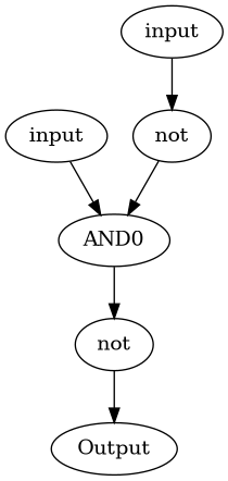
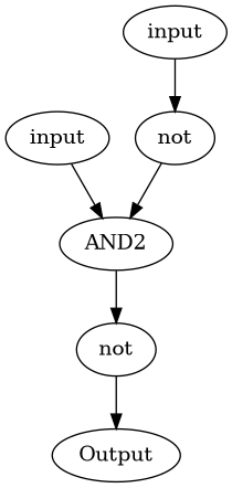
  digraph {
    n1 [label=input]
-   n2 [label=AND0]
+   n2 [label=AND2]
    n3 [label=input]
    n4 [label=not]
    n5 [label=not]
    n6 [label=Output]
    n1 -> n2
    n2 -> n5
    n3 -> n4
    n4 -> n2
    n5 -> n6
  }
